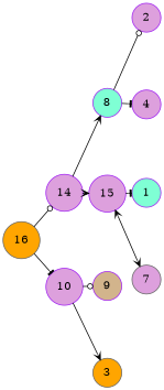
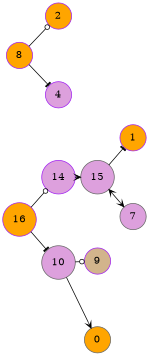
  digraph {
    nodesep=1
    ordering=out
    rankdir=LR
    ranksep=0.1
    node [color=purple fillcolor=plum shape=circle style=filled]
    edge [arrowhead=vee arrowsize=0.8 arrowtail=none]
    14
-   16 [color=gray40 fillcolor=orange]
-   10
-   8 [fillcolor=aquamarine]
-   15
+   16 [fillcolor=orange]
+   10 [color=gray40]
+   8 [fillcolor=orange]
+   15 [color=gray40]
    9 [fillcolor=tan]
-   3 [color=gray40 fillcolor=orange]
-   2
+   3 [color=gray40 fillcolor=orange label=0]
+   2 [fillcolor=orange]
    4
-   1 [fillcolor=aquamarine]
+   1 [fillcolor=orange]
    7 [color=gray40]
-   14 -> 8
    14 -> 15
    16 -> 14 [arrowhead=odot]
    16 -> 10 [arrowhead=tee]
    10 -> 9 [arrowhead=odot]
    10 -> 3
    8 -> 2 [arrowhead=odot]
    8 -> 4 [arrowhead=tee]
    15 -> 1 [arrowhead=tee]
    15 -> 7 [arrowtail=vee dir=both]
  }
